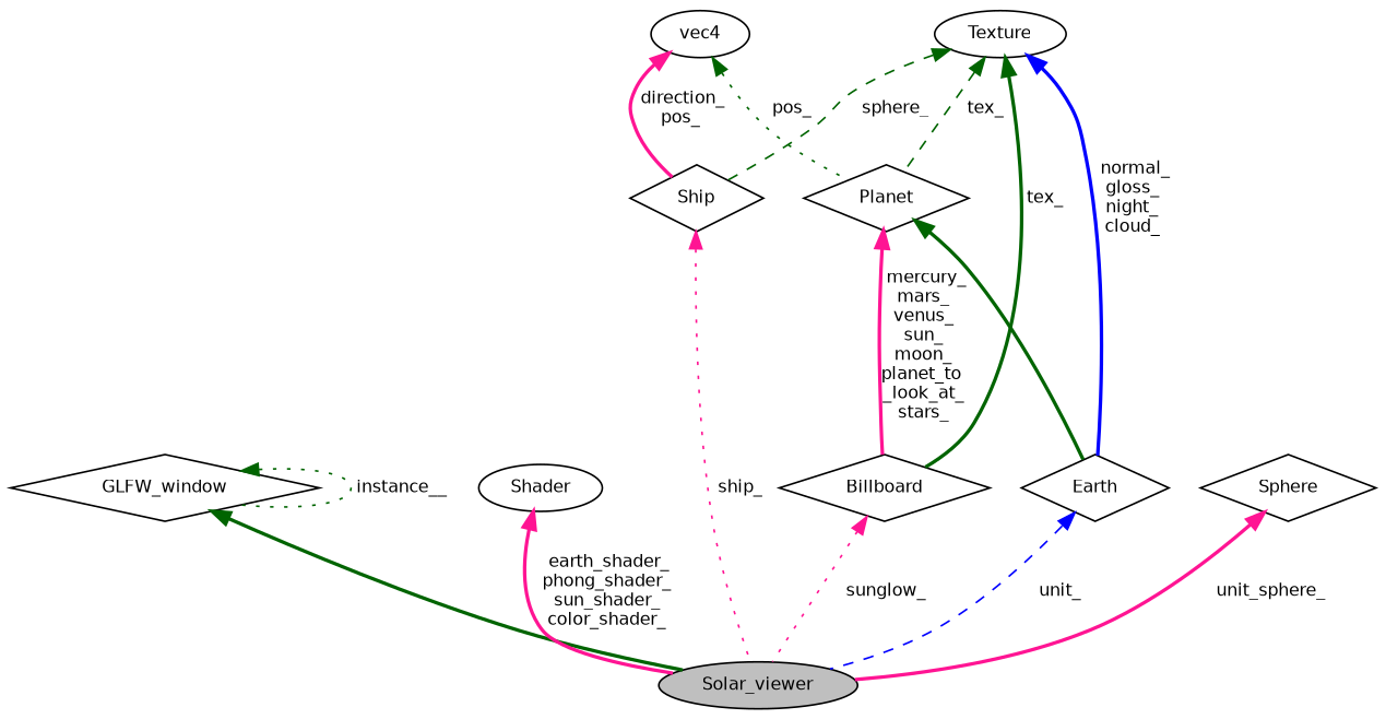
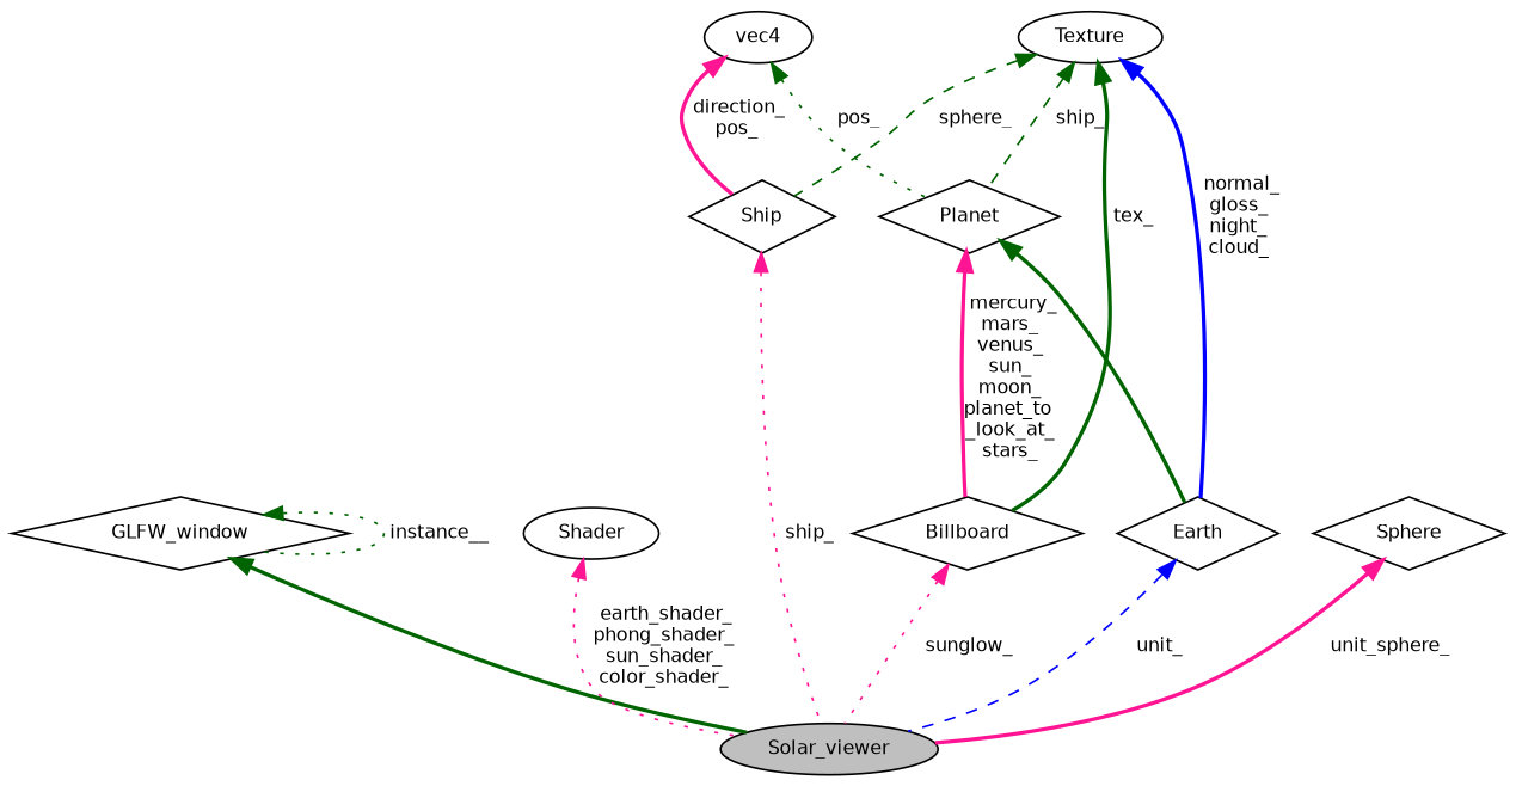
  digraph {
    node [color=black fillcolor=white fontname=Helvetica fontsize=10 shape=diamond style=filled]
    edge [color=darkgreen dir=back fontname=Helvetica fontsize=10 labelfontname=Helvetica labelfontsize=10 style=bold]
    n1 [fillcolor=grey75 fontcolor=black height=0.2 label=Solar_viewer shape=ellipse width=0.4]
    n2 [height=0.2 label=GLFW_window width=0.4]
    n3 [height=0.2 label=Shader shape=ellipse width=0.4]
    n4 [height=0.2 label=Planet width=0.4]
    n5 [height=0.2 label=Earth width=0.4]
    n6 [height=0.2 label=Billboard width=0.4]
    n7 [height=0.2 label=vec4 shape=ellipse width=0.4]
    n8 [height=0.2 label=Ship width=0.4]
    n9 [height=0.2 label=Texture shape=ellipse width=0.4]
    n10 [height=0.2 label=Sphere width=0.4]
    n2 -> n1
    n2 -> n2 [label=" instance__" style=dotted]
-   n3 -> n1 [color=deeppink label=" earth_shader_\nphong_shader_\nsun_shader_\ncolor_shader_"]
+   n3 -> n1 [color=deeppink label=" earth_shader_\nphong_shader_\nsun_shader_\ncolor_shader_" style=dotted]
    n4 -> n5
    n4 -> n6 [color=deeppink label=" mercury_\nmars_\nvenus_\nsun_\nmoon_\nplanet_to\l_look_at_\nstars_"]
    n5 -> n1 [color=blue label=" unit_" style=dashed]
    n6 -> n1 [color=deeppink label=" sunglow_" style=dotted]
    n7 -> n4 [label=" pos_" style=dotted]
    n7 -> n8 [color=deeppink label=" direction_\npos_"]
    n8 -> n1 [color=deeppink label=" ship_" style=dotted]
-   n9 -> n4 [label=" tex_" style=dashed]
+   n9 -> n4 [label=" ship_" style=dashed]
    n9 -> n5 [color=blue label=" normal_\ngloss_\nnight_\ncloud_"]
    n9 -> n6 [label=" tex_"]
    n9 -> n8 [label=" sphere_" style=dashed]
    n10 -> n1 [color=deeppink label=" unit_sphere_"]
  }
